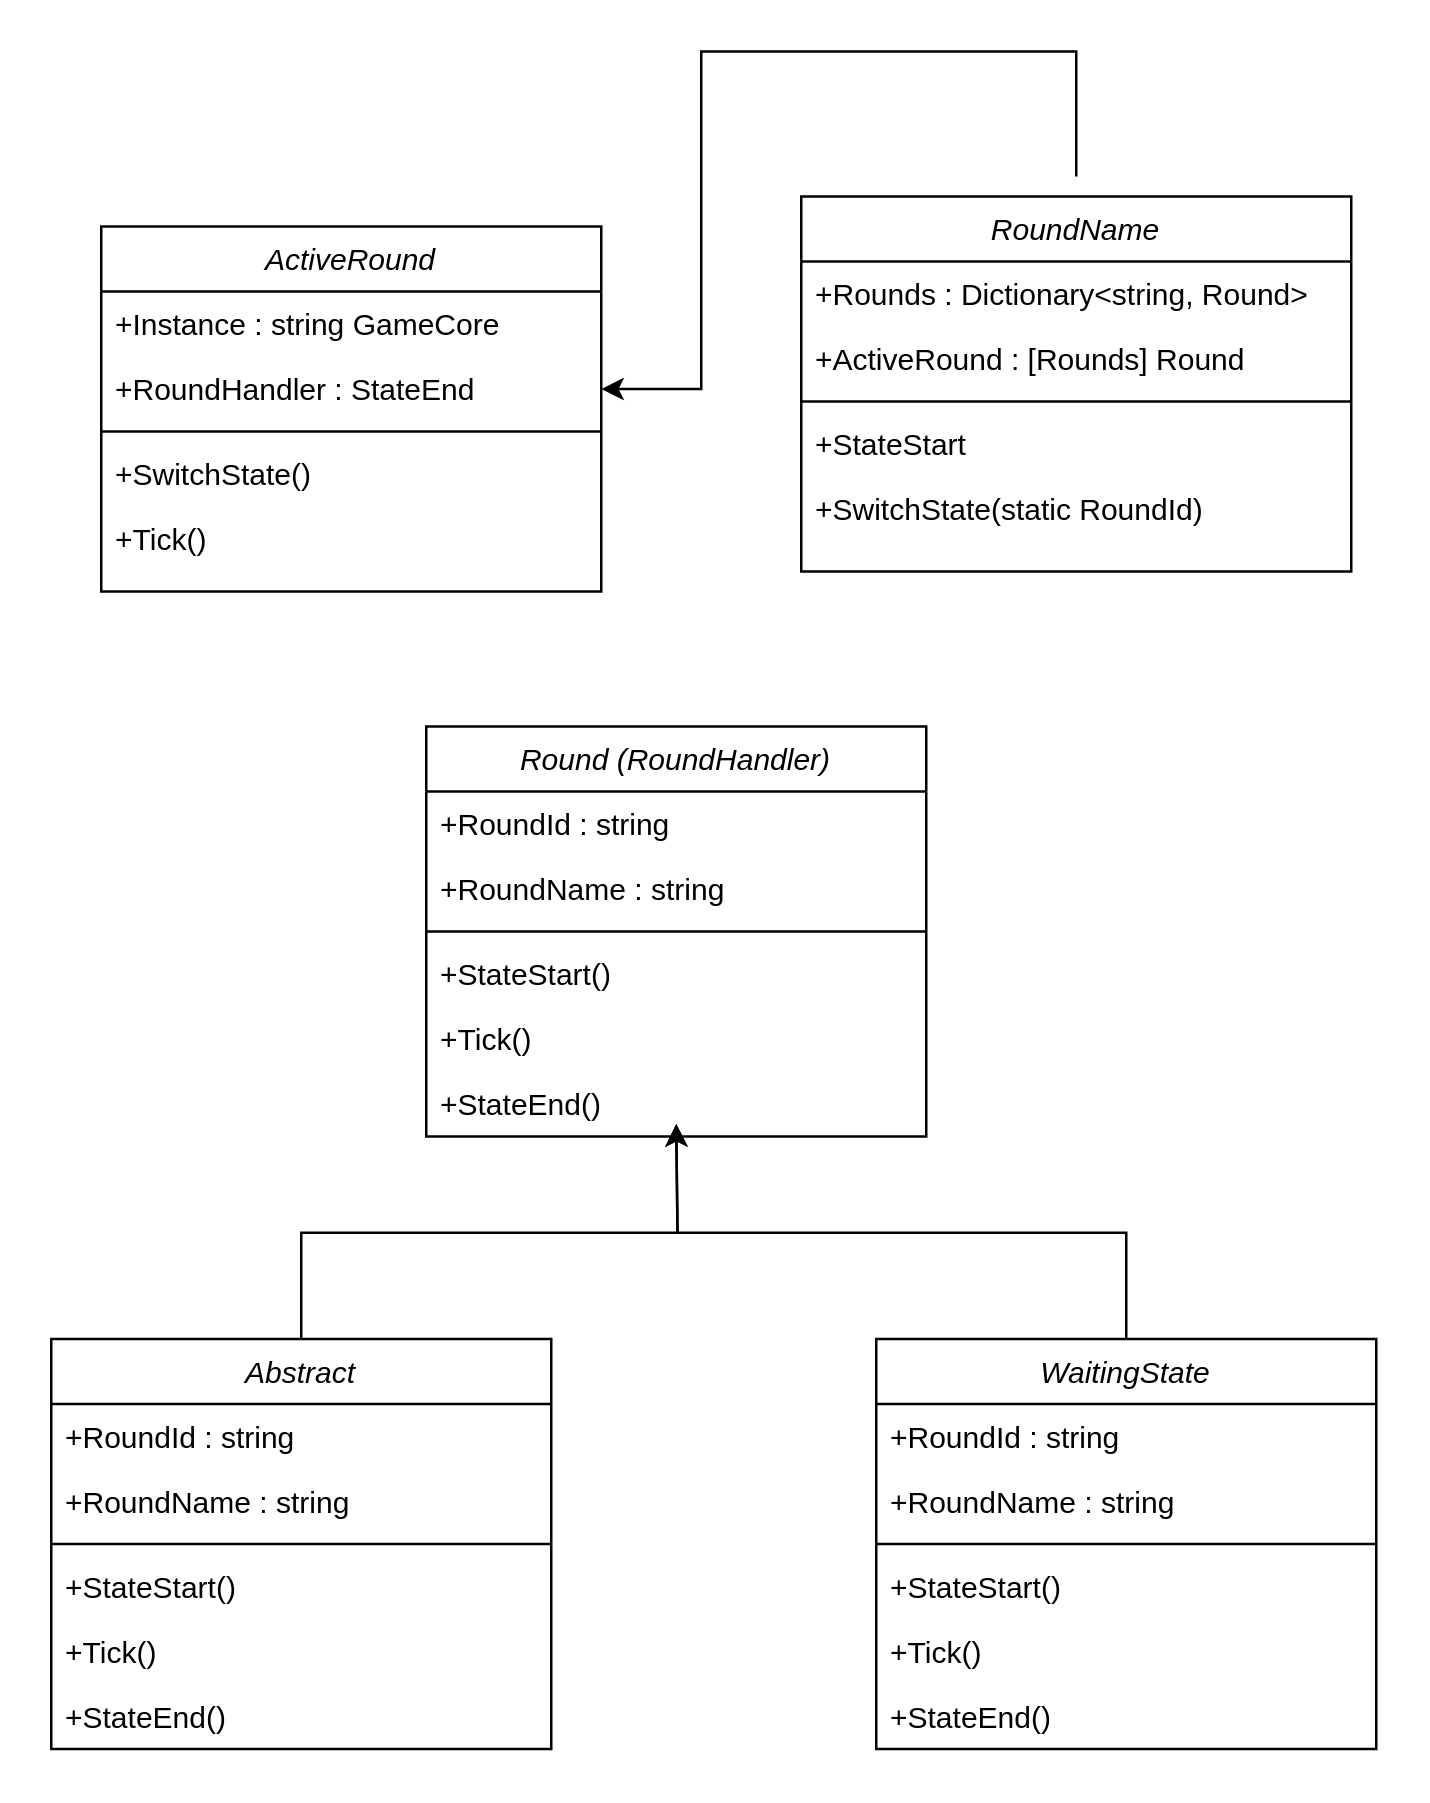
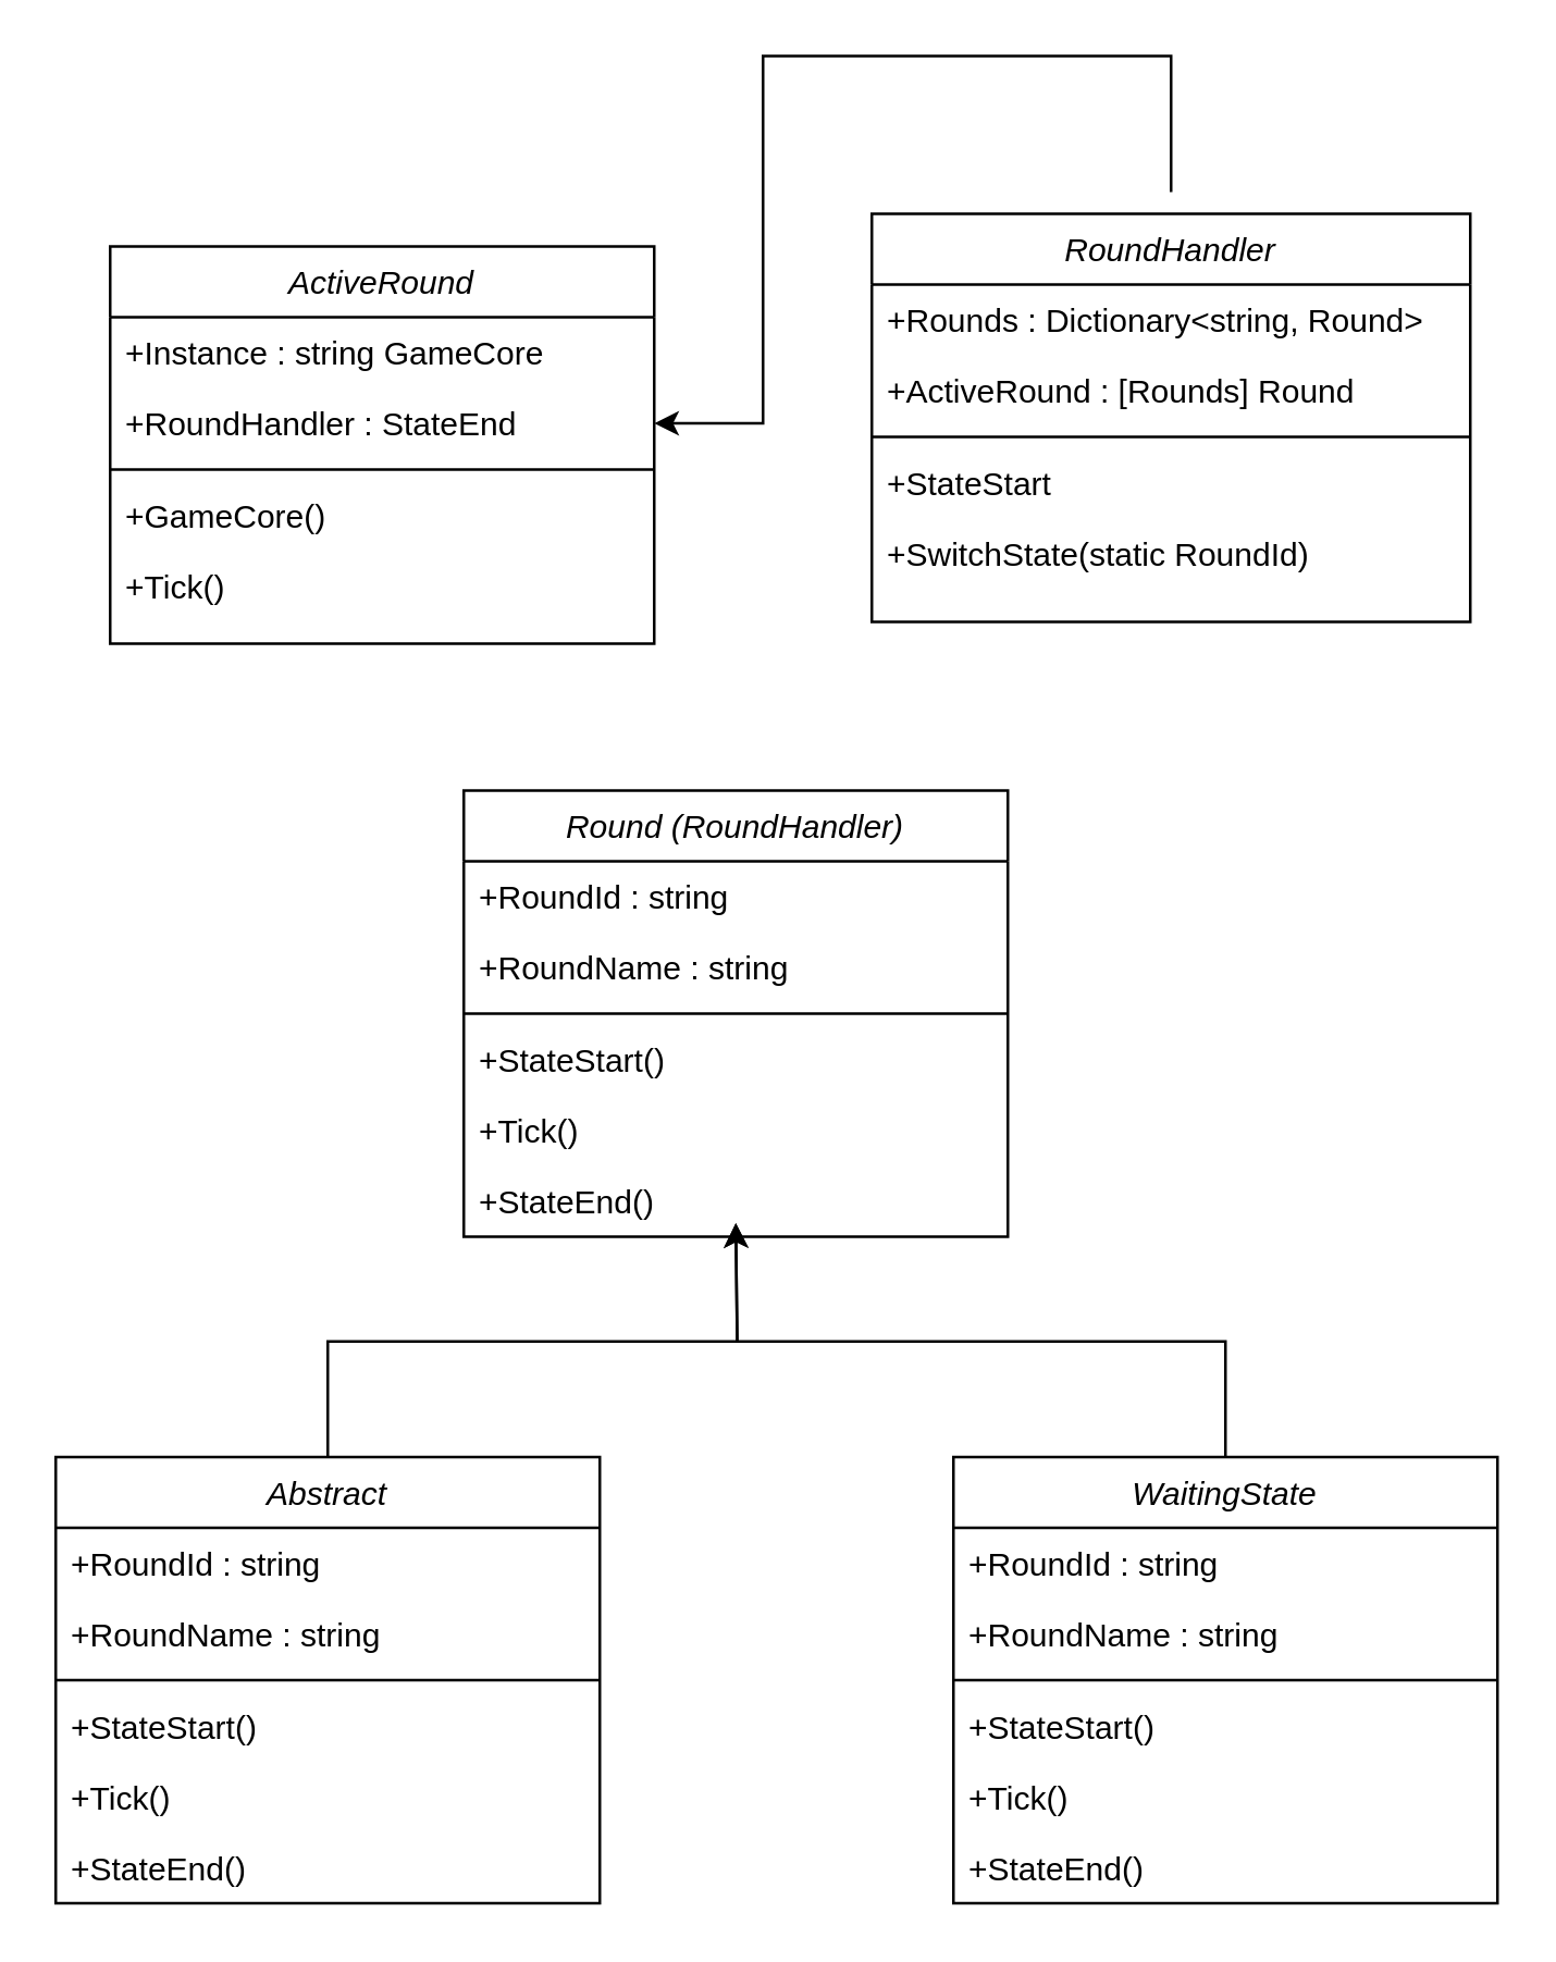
  <mxCell id="0" />
  <mxCell id="1" parent="0" />
  <mxCell id="2" value="ActiveRound" style="swimlane;fontStyle=2;align=center;verticalAlign=top;childLayout=stackLayout;horizontal=1;startSize=26;horizontalStack=0;resizeParent=1;resizeLast=0;collapsible=1;marginBottom=0;rounded=0;shadow=0;strokeWidth=1;strokeColor=default;" parent="1" vertex="1"><mxGeometry x="40" y="90" width="200" height="146" as="geometry"><mxRectangle x="220" y="120" width="160" height="26" as="alternateBounds" /></mxGeometry></mxCell>
  <mxCell id="3" value="+Instance : string GameCore" style="text;align=left;verticalAlign=top;spacingLeft=4;spacingRight=4;overflow=hidden;rotatable=0;points=[[0,0.5],[1,0.5]];portConstraint=eastwest;" parent="2" vertex="1"><mxGeometry y="26" width="200" height="26" as="geometry" /></mxCell>
  <mxCell id="4" value="+RoundHandler : StateEnd" style="text;align=left;verticalAlign=top;spacingLeft=4;spacingRight=4;overflow=hidden;rotatable=0;points=[[0,0.5],[1,0.5]];portConstraint=eastwest;" vertex="1" parent="2"><mxGeometry y="52" width="200" height="26" as="geometry" /></mxCell>
  <mxCell id="5" value="" style="line;html=1;strokeWidth=1;align=left;verticalAlign=middle;spacingTop=-1;spacingLeft=3;spacingRight=3;rotatable=0;labelPosition=right;points=[];portConstraint=eastwest;" vertex="1" parent="2"><mxGeometry y="78" width="200" height="8" as="geometry" /></mxCell>
- <mxCell id="6" value="+SwitchState()" style="text;align=left;verticalAlign=top;spacingLeft=4;spacingRight=4;overflow=hidden;rotatable=0;points=[[0,0.5],[1,0.5]];portConstraint=eastwest;" vertex="1" parent="2"><mxGeometry y="86" width="200" height="26" as="geometry" /></mxCell>
+ <mxCell id="6" value="+GameCore()" style="text;align=left;verticalAlign=top;spacingLeft=4;spacingRight=4;overflow=hidden;rotatable=0;points=[[0,0.5],[1,0.5]];portConstraint=eastwest;" vertex="1" parent="2"><mxGeometry y="86" width="200" height="26" as="geometry" /></mxCell>
  <mxCell id="7" value="+Tick()" style="text;align=left;verticalAlign=top;spacingLeft=4;spacingRight=4;overflow=hidden;rotatable=0;points=[[0,0.5],[1,0.5]];portConstraint=eastwest;" vertex="1" parent="2"><mxGeometry y="112" width="200" height="26" as="geometry" /></mxCell>
  <mxCell id="8" style="edgeStyle=orthogonalEdgeStyle;rounded=0;orthogonalLoop=1;jettySize=auto;html=1;entryX=1;entryY=0.5;entryDx=0;entryDy=0;" edge="1" parent="1" target="4"><mxGeometry relative="1" as="geometry"><mxPoint x="430" y="70" as="sourcePoint" /><Array as="points"><mxPoint x="430" y="20" /><mxPoint x="280" y="20" /><mxPoint x="280" y="155" /></Array></mxGeometry></mxCell>
- <mxCell id="9" value="RoundName" style="swimlane;fontStyle=2;align=center;verticalAlign=top;childLayout=stackLayout;horizontal=1;startSize=26;horizontalStack=0;resizeParent=1;resizeLast=0;collapsible=1;marginBottom=0;rounded=0;shadow=0;strokeWidth=1;" parent="1" vertex="1"><mxGeometry x="320" y="78" width="220" height="150" as="geometry"><mxRectangle x="230" y="140" width="160" height="26" as="alternateBounds" /></mxGeometry></mxCell>
+ <mxCell id="9" value="RoundHandler" style="swimlane;fontStyle=2;align=center;verticalAlign=top;childLayout=stackLayout;horizontal=1;startSize=26;horizontalStack=0;resizeParent=1;resizeLast=0;collapsible=1;marginBottom=0;rounded=0;shadow=0;strokeWidth=1;" parent="1" vertex="1"><mxGeometry x="320" y="78" width="220" height="150" as="geometry"><mxRectangle x="230" y="140" width="160" height="26" as="alternateBounds" /></mxGeometry></mxCell>
  <mxCell id="10" value="+Rounds : Dictionary&lt;string, Round&gt;" style="text;align=left;verticalAlign=top;spacingLeft=4;spacingRight=4;overflow=hidden;rotatable=0;points=[[0,0.5],[1,0.5]];portConstraint=eastwest;" parent="9" vertex="1"><mxGeometry y="26" width="220" height="26" as="geometry" /></mxCell>
  <mxCell id="11" value="+ActiveRound : [Rounds] Round" style="text;align=left;verticalAlign=top;spacingLeft=4;spacingRight=4;overflow=hidden;rotatable=0;points=[[0,0.5],[1,0.5]];portConstraint=eastwest;" vertex="1" parent="9"><mxGeometry y="52" width="220" height="26" as="geometry" /></mxCell>
  <mxCell id="12" value="" style="line;html=1;strokeWidth=1;align=left;verticalAlign=middle;spacingTop=-1;spacingLeft=3;spacingRight=3;rotatable=0;labelPosition=right;points=[];portConstraint=eastwest;" parent="9" vertex="1"><mxGeometry y="78" width="220" height="8" as="geometry" /></mxCell>
  <mxCell id="13" value="+StateStart" style="text;align=left;verticalAlign=top;spacingLeft=4;spacingRight=4;overflow=hidden;rotatable=0;points=[[0,0.5],[1,0.5]];portConstraint=eastwest;" parent="9" vertex="1"><mxGeometry y="86" width="220" height="26" as="geometry" /></mxCell>
  <mxCell id="14" value="+SwitchState(static RoundId) " style="text;align=left;verticalAlign=top;spacingLeft=4;spacingRight=4;overflow=hidden;rotatable=0;points=[[0,0.5],[1,0.5]];portConstraint=eastwest;" vertex="1" parent="9"><mxGeometry y="112" width="220" height="26" as="geometry" /></mxCell>
  <mxCell id="15" style="edgeStyle=orthogonalEdgeStyle;rounded=0;orthogonalLoop=1;jettySize=auto;html=1;exitX=0.5;exitY=0;exitDx=0;exitDy=0;entryX=0.5;entryY=1;entryDx=0;entryDy=0;" edge="1" parent="1" source="16"><mxGeometry relative="1" as="geometry"><mxPoint x="270" y="449" as="targetPoint" /></mxGeometry></mxCell>
  <mxCell id="16" value="WaitingState" style="swimlane;fontStyle=2;align=center;verticalAlign=top;childLayout=stackLayout;horizontal=1;startSize=26;horizontalStack=0;resizeParent=1;resizeLast=0;collapsible=1;marginBottom=0;rounded=0;shadow=0;strokeWidth=1;strokeColor=default;" vertex="1" parent="1"><mxGeometry x="350" y="535" width="200" height="164" as="geometry"><mxRectangle x="220" y="120" width="160" height="26" as="alternateBounds" /></mxGeometry></mxCell>
  <mxCell id="17" value="+RoundId : string" style="text;align=left;verticalAlign=top;spacingLeft=4;spacingRight=4;overflow=hidden;rotatable=0;points=[[0,0.5],[1,0.5]];portConstraint=eastwest;" vertex="1" parent="16"><mxGeometry y="26" width="200" height="26" as="geometry" /></mxCell>
  <mxCell id="18" value="+RoundName : string" style="text;align=left;verticalAlign=top;spacingLeft=4;spacingRight=4;overflow=hidden;rotatable=0;points=[[0,0.5],[1,0.5]];portConstraint=eastwest;" vertex="1" parent="16"><mxGeometry y="52" width="200" height="26" as="geometry" /></mxCell>
  <mxCell id="19" value="" style="line;html=1;strokeWidth=1;align=left;verticalAlign=middle;spacingTop=-1;spacingLeft=3;spacingRight=3;rotatable=0;labelPosition=right;points=[];portConstraint=eastwest;" vertex="1" parent="16"><mxGeometry y="78" width="200" height="8" as="geometry" /></mxCell>
  <mxCell id="20" value="+StateStart()" style="text;align=left;verticalAlign=top;spacingLeft=4;spacingRight=4;overflow=hidden;rotatable=0;points=[[0,0.5],[1,0.5]];portConstraint=eastwest;" vertex="1" parent="16"><mxGeometry y="86" width="200" height="26" as="geometry" /></mxCell>
  <mxCell id="21" value="+Tick()" style="text;align=left;verticalAlign=top;spacingLeft=4;spacingRight=4;overflow=hidden;rotatable=0;points=[[0,0.5],[1,0.5]];portConstraint=eastwest;" vertex="1" parent="16"><mxGeometry y="112" width="200" height="26" as="geometry" /></mxCell>
  <mxCell id="22" value="+StateEnd()" style="text;align=left;verticalAlign=top;spacingLeft=4;spacingRight=4;overflow=hidden;rotatable=0;points=[[0,0.5],[1,0.5]];portConstraint=eastwest;" vertex="1" parent="16"><mxGeometry y="138" width="200" height="26" as="geometry" /></mxCell>
  <mxCell id="23" value="Round (RoundHandler)" style="swimlane;fontStyle=2;align=center;verticalAlign=top;childLayout=stackLayout;horizontal=1;startSize=26;horizontalStack=0;resizeParent=1;resizeLast=0;collapsible=1;marginBottom=0;rounded=0;shadow=0;strokeWidth=1;strokeColor=default;" vertex="1" parent="1"><mxGeometry x="170" y="290" width="200" height="164" as="geometry"><mxRectangle x="220" y="120" width="160" height="26" as="alternateBounds" /></mxGeometry></mxCell>
  <mxCell id="24" value="+RoundId : string" style="text;align=left;verticalAlign=top;spacingLeft=4;spacingRight=4;overflow=hidden;rotatable=0;points=[[0,0.5],[1,0.5]];portConstraint=eastwest;" vertex="1" parent="23"><mxGeometry y="26" width="200" height="26" as="geometry" /></mxCell>
  <mxCell id="25" value="+RoundName : string" style="text;align=left;verticalAlign=top;spacingLeft=4;spacingRight=4;overflow=hidden;rotatable=0;points=[[0,0.5],[1,0.5]];portConstraint=eastwest;" vertex="1" parent="23"><mxGeometry y="52" width="200" height="26" as="geometry" /></mxCell>
  <mxCell id="26" value="" style="line;html=1;strokeWidth=1;align=left;verticalAlign=middle;spacingTop=-1;spacingLeft=3;spacingRight=3;rotatable=0;labelPosition=right;points=[];portConstraint=eastwest;" vertex="1" parent="23"><mxGeometry y="78" width="200" height="8" as="geometry" /></mxCell>
  <mxCell id="27" value="+StateStart()" style="text;align=left;verticalAlign=top;spacingLeft=4;spacingRight=4;overflow=hidden;rotatable=0;points=[[0,0.5],[1,0.5]];portConstraint=eastwest;" vertex="1" parent="23"><mxGeometry y="86" width="200" height="26" as="geometry" /></mxCell>
  <mxCell id="28" value="+Tick()" style="text;align=left;verticalAlign=top;spacingLeft=4;spacingRight=4;overflow=hidden;rotatable=0;points=[[0,0.5],[1,0.5]];portConstraint=eastwest;" vertex="1" parent="23"><mxGeometry y="112" width="200" height="26" as="geometry" /></mxCell>
  <mxCell id="29" value="+StateEnd()" style="text;align=left;verticalAlign=top;spacingLeft=4;spacingRight=4;overflow=hidden;rotatable=0;points=[[0,0.5],[1,0.5]];portConstraint=eastwest;" vertex="1" parent="23"><mxGeometry y="138" width="200" height="26" as="geometry" /></mxCell>
  <mxCell id="30" style="edgeStyle=orthogonalEdgeStyle;rounded=0;orthogonalLoop=1;jettySize=auto;html=1;exitX=0.5;exitY=0;exitDx=0;exitDy=0;entryX=0.5;entryY=1;entryDx=0;entryDy=0;" edge="1" parent="1" source="31"><mxGeometry relative="1" as="geometry"><mxPoint x="270" y="449" as="targetPoint" /></mxGeometry></mxCell>
  <mxCell id="31" value="Abstract" style="swimlane;fontStyle=2;align=center;verticalAlign=top;childLayout=stackLayout;horizontal=1;startSize=26;horizontalStack=0;resizeParent=1;resizeLast=0;collapsible=1;marginBottom=0;rounded=0;shadow=0;strokeWidth=1;strokeColor=default;" vertex="1" parent="1"><mxGeometry x="20" y="535" width="200" height="164" as="geometry"><mxRectangle x="220" y="120" width="160" height="26" as="alternateBounds" /></mxGeometry></mxCell>
  <mxCell id="32" value="+RoundId : string" style="text;align=left;verticalAlign=top;spacingLeft=4;spacingRight=4;overflow=hidden;rotatable=0;points=[[0,0.5],[1,0.5]];portConstraint=eastwest;" vertex="1" parent="31"><mxGeometry y="26" width="200" height="26" as="geometry" /></mxCell>
  <mxCell id="33" value="+RoundName : string" style="text;align=left;verticalAlign=top;spacingLeft=4;spacingRight=4;overflow=hidden;rotatable=0;points=[[0,0.5],[1,0.5]];portConstraint=eastwest;" vertex="1" parent="31"><mxGeometry y="52" width="200" height="26" as="geometry" /></mxCell>
  <mxCell id="34" value="" style="line;html=1;strokeWidth=1;align=left;verticalAlign=middle;spacingTop=-1;spacingLeft=3;spacingRight=3;rotatable=0;labelPosition=right;points=[];portConstraint=eastwest;" vertex="1" parent="31"><mxGeometry y="78" width="200" height="8" as="geometry" /></mxCell>
  <mxCell id="35" value="+StateStart()" style="text;align=left;verticalAlign=top;spacingLeft=4;spacingRight=4;overflow=hidden;rotatable=0;points=[[0,0.5],[1,0.5]];portConstraint=eastwest;" vertex="1" parent="31"><mxGeometry y="86" width="200" height="26" as="geometry" /></mxCell>
  <mxCell id="36" value="+Tick()" style="text;align=left;verticalAlign=top;spacingLeft=4;spacingRight=4;overflow=hidden;rotatable=0;points=[[0,0.5],[1,0.5]];portConstraint=eastwest;" vertex="1" parent="31"><mxGeometry y="112" width="200" height="26" as="geometry" /></mxCell>
  <mxCell id="37" value="+StateEnd()" style="text;align=left;verticalAlign=top;spacingLeft=4;spacingRight=4;overflow=hidden;rotatable=0;points=[[0,0.5],[1,0.5]];portConstraint=eastwest;" vertex="1" parent="31"><mxGeometry y="138" width="200" height="26" as="geometry" /></mxCell>
